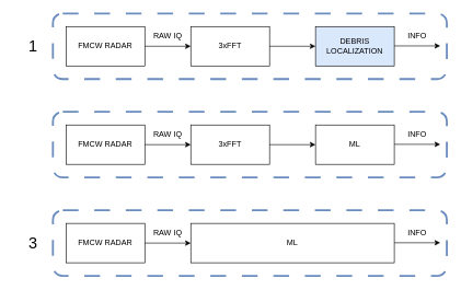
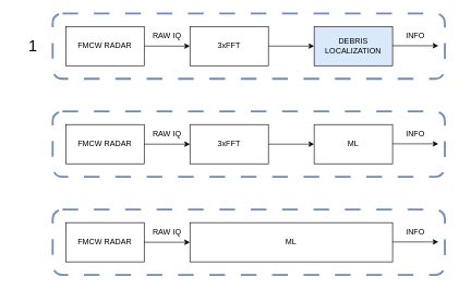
  <mxCell id="0" />
  <mxCell id="1" parent="0" />
  <mxCell id="2" value="FMCW RADAR" style="rounded=0;whiteSpace=wrap;html=1;" vertex="1" parent="1"><mxGeometry x="100" y="40" width="120" height="60" as="geometry" /></mxCell>
  <mxCell id="3" value="" style="endArrow=classic;html=1;rounded=0;" edge="1" parent="1"><mxGeometry width="50" height="50" relative="1" as="geometry"><mxPoint x="220" y="70" as="sourcePoint" /><mxPoint x="290" y="70" as="targetPoint" /></mxGeometry></mxCell>
  <mxCell id="4" value="3xFFT" style="rounded=0;whiteSpace=wrap;html=1;" vertex="1" parent="1"><mxGeometry x="290" y="40" width="120" height="60" as="geometry" /></mxCell>
  <mxCell id="5" value="" style="endArrow=classic;html=1;rounded=0;" edge="1" parent="1"><mxGeometry width="50" height="50" relative="1" as="geometry"><mxPoint x="410" y="70" as="sourcePoint" /><mxPoint x="480" y="70" as="targetPoint" /></mxGeometry></mxCell>
  <mxCell id="6" value="DEBRIS&lt;br&gt;LOCALIZATION" style="rounded=0;whiteSpace=wrap;html=1;fillColor=#dae8fc;" vertex="1" parent="1"><mxGeometry x="480" y="40" width="120" height="60" as="geometry" /></mxCell>
  <mxCell id="7" value="" style="endArrow=classic;html=1;rounded=0;" edge="1" parent="1"><mxGeometry width="50" height="50" relative="1" as="geometry"><mxPoint x="600" y="69.5" as="sourcePoint" /><mxPoint x="670" y="69.5" as="targetPoint" /></mxGeometry></mxCell>
  <mxCell id="8" value="INFO" style="text;html=1;align=center;verticalAlign=middle;whiteSpace=wrap;rounded=0;" vertex="1" parent="1"><mxGeometry x="600" y="40" width="70" height="30" as="geometry" /></mxCell>
  <mxCell id="9" value="RAW IQ" style="text;html=1;align=center;verticalAlign=middle;whiteSpace=wrap;rounded=0;" vertex="1" parent="1"><mxGeometry x="220" y="40" width="70" height="30" as="geometry" /></mxCell>
  <mxCell id="10" value="FMCW RADAR" style="rounded=0;whiteSpace=wrap;html=1;" vertex="1" parent="1"><mxGeometry x="100" y="190" width="120" height="60" as="geometry" /></mxCell>
  <mxCell id="11" value="" style="endArrow=classic;html=1;rounded=0;" edge="1" parent="1"><mxGeometry width="50" height="50" relative="1" as="geometry"><mxPoint x="220" y="220" as="sourcePoint" /><mxPoint x="290" y="220" as="targetPoint" /></mxGeometry></mxCell>
  <mxCell id="12" value="3xFFT" style="rounded=0;whiteSpace=wrap;html=1;" vertex="1" parent="1"><mxGeometry x="290" y="190" width="120" height="60" as="geometry" /></mxCell>
  <mxCell id="13" value="" style="endArrow=classic;html=1;rounded=0;" edge="1" parent="1"><mxGeometry width="50" height="50" relative="1" as="geometry"><mxPoint x="410" y="220" as="sourcePoint" /><mxPoint x="480" y="220" as="targetPoint" /></mxGeometry></mxCell>
  <mxCell id="14" value="ML" style="rounded=0;whiteSpace=wrap;html=1;" vertex="1" parent="1"><mxGeometry x="480" y="190" width="120" height="60" as="geometry" /></mxCell>
  <mxCell id="15" value="" style="endArrow=classic;html=1;rounded=0;" edge="1" parent="1"><mxGeometry width="50" height="50" relative="1" as="geometry"><mxPoint x="600" y="219.5" as="sourcePoint" /><mxPoint x="670" y="219.5" as="targetPoint" /></mxGeometry></mxCell>
  <mxCell id="16" value="INFO" style="text;html=1;align=center;verticalAlign=middle;whiteSpace=wrap;rounded=0;" vertex="1" parent="1"><mxGeometry x="600" y="190" width="70" height="30" as="geometry" /></mxCell>
  <mxCell id="17" value="RAW IQ" style="text;html=1;align=center;verticalAlign=middle;whiteSpace=wrap;rounded=0;" vertex="1" parent="1"><mxGeometry x="220" y="190" width="70" height="30" as="geometry" /></mxCell>
  <mxCell id="18" value="FMCW RADAR" style="rounded=0;whiteSpace=wrap;html=1;" vertex="1" parent="1"><mxGeometry x="100" y="340" width="120" height="60" as="geometry" /></mxCell>
  <mxCell id="19" value="" style="endArrow=classic;html=1;rounded=0;" edge="1" parent="1"><mxGeometry width="50" height="50" relative="1" as="geometry"><mxPoint x="220" y="370" as="sourcePoint" /><mxPoint x="290" y="370" as="targetPoint" /></mxGeometry></mxCell>
  <mxCell id="20" value="ML" style="rounded=0;whiteSpace=wrap;html=1;" vertex="1" parent="1"><mxGeometry x="290" y="340" width="310" height="60" as="geometry" /></mxCell>
  <mxCell id="21" value="" style="endArrow=classic;html=1;rounded=0;" edge="1" parent="1"><mxGeometry width="50" height="50" relative="1" as="geometry"><mxPoint x="600" y="369.5" as="sourcePoint" /><mxPoint x="670" y="369.5" as="targetPoint" /></mxGeometry></mxCell>
  <mxCell id="22" value="INFO" style="text;html=1;align=center;verticalAlign=middle;whiteSpace=wrap;rounded=0;" vertex="1" parent="1"><mxGeometry x="600" y="340" width="70" height="30" as="geometry" /></mxCell>
  <mxCell id="23" value="RAW IQ" style="text;html=1;align=center;verticalAlign=middle;whiteSpace=wrap;rounded=0;" vertex="1" parent="1"><mxGeometry x="220" y="340" width="70" height="30" as="geometry" /></mxCell>
  <mxCell id="24" value="" style="rounded=1;whiteSpace=wrap;html=1;fillColor=none;strokeColor=#6C8EBF;dashed=1;dashPattern=8 8;strokeWidth=3;" vertex="1" parent="1"><mxGeometry x="80" y="20" width="600" height="100" as="geometry" /></mxCell>
  <mxCell id="25" value="" style="rounded=1;whiteSpace=wrap;html=1;fillColor=none;strokeColor=#6C8EBF;dashed=1;dashPattern=8 8;strokeWidth=3;" vertex="1" parent="1"><mxGeometry x="80" y="170" width="600" height="100" as="geometry" /></mxCell>
  <mxCell id="26" value="" style="rounded=1;whiteSpace=wrap;html=1;fillColor=none;strokeColor=#6C8EBF;dashed=1;dashPattern=8 8;strokeWidth=3;" vertex="1" parent="1"><mxGeometry x="80" y="320" width="600" height="100" as="geometry" /></mxCell>
  <mxCell id="27" value="&lt;font style=&quot;font-size: 24px;&quot;&gt;1&lt;/font&gt;" style="text;html=1;align=center;verticalAlign=middle;whiteSpace=wrap;rounded=0;" vertex="1" parent="1"><mxGeometry x="20" y="55" width="60" height="30" as="geometry" /></mxCell>
- <mxCell id="28" value="&lt;font style=&quot;font-size: 24px;&quot;&gt;3&lt;/font&gt;" style="text;html=1;align=center;verticalAlign=middle;whiteSpace=wrap;rounded=0;" vertex="1" parent="1"><mxGeometry x="20" y="355" width="60" height="30" as="geometry" /></mxCell>
